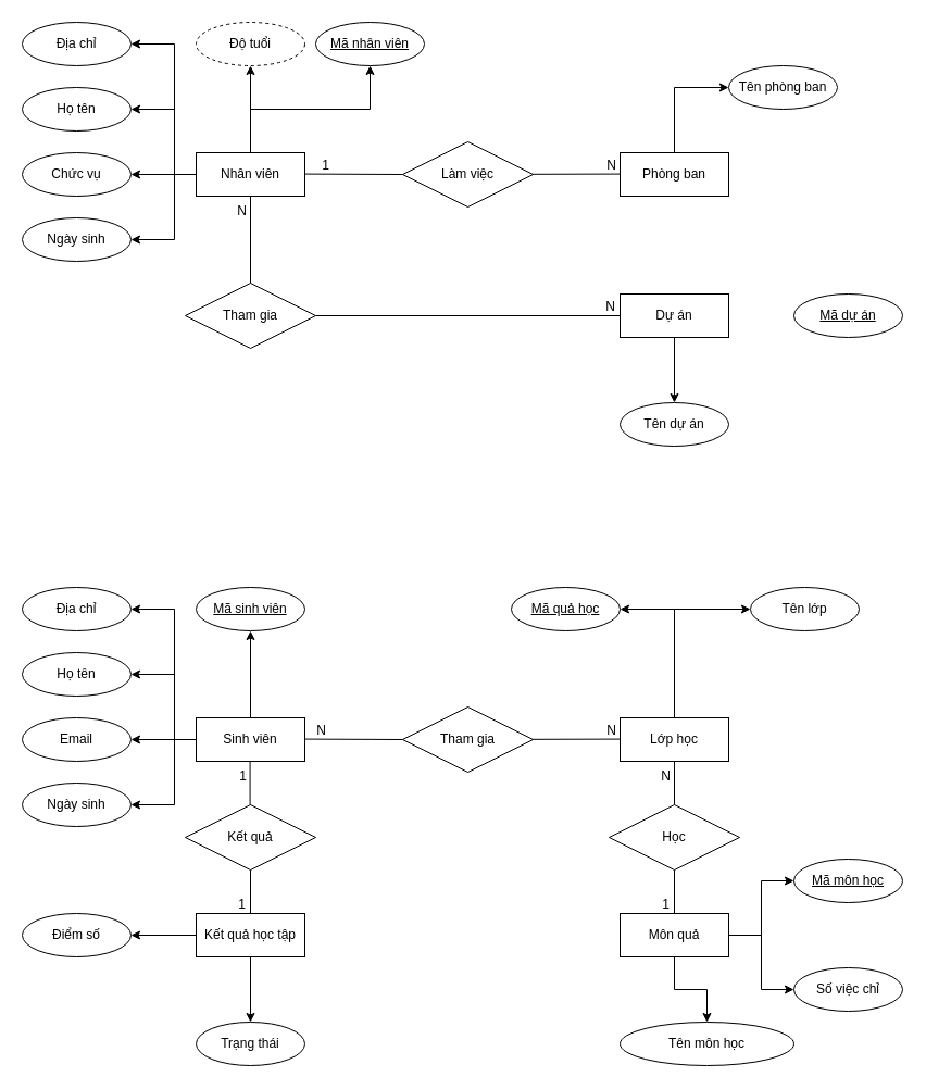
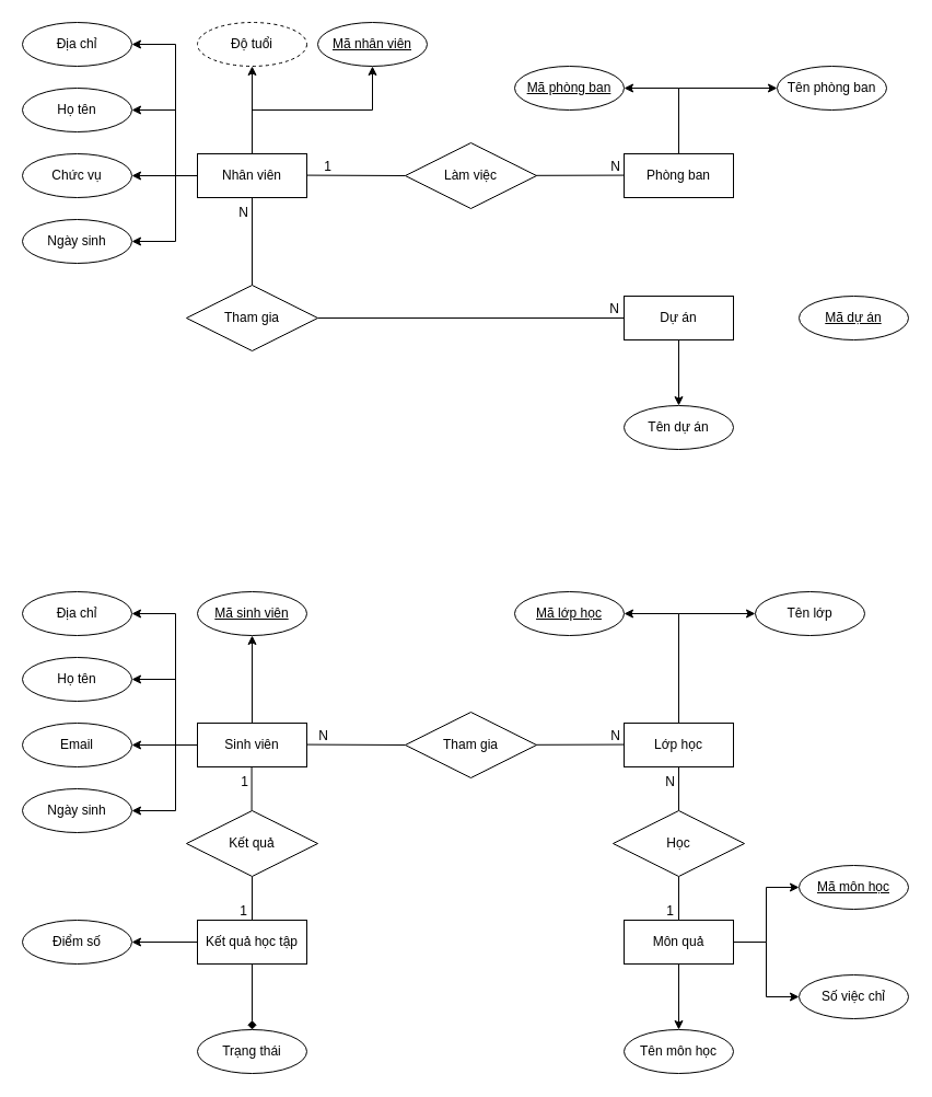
  <mxCell id="0" />
  <mxCell id="1" parent="0" />
  <mxCell id="2" style="edgeStyle=orthogonalEdgeStyle;rounded=0;orthogonalLoop=1;jettySize=auto;html=1;exitX=0;exitY=0.5;exitDx=0;exitDy=0;entryX=1;entryY=0.5;entryDx=0;entryDy=0;" parent="1" source="8" target="20" edge="1"><mxGeometry relative="1" as="geometry" /></mxCell>
  <mxCell id="3" style="edgeStyle=orthogonalEdgeStyle;rounded=0;orthogonalLoop=1;jettySize=auto;html=1;exitX=0;exitY=0;exitDx=0;exitDy=0;entryX=1;entryY=0.5;entryDx=0;entryDy=0;" parent="1" source="8" target="22" edge="1"><mxGeometry relative="1" as="geometry"><Array as="points"><mxPoint x="180" y="160" /><mxPoint x="160" y="160" /><mxPoint x="160" y="100" /></Array></mxGeometry></mxCell>
  <mxCell id="4" style="edgeStyle=orthogonalEdgeStyle;rounded=0;orthogonalLoop=1;jettySize=auto;html=1;exitX=0;exitY=0;exitDx=0;exitDy=0;entryX=1;entryY=0.5;entryDx=0;entryDy=0;" parent="1" source="8" target="21" edge="1"><mxGeometry relative="1" as="geometry"><Array as="points"><mxPoint x="180" y="160" /><mxPoint x="160" y="160" /><mxPoint x="160" y="40" /></Array></mxGeometry></mxCell>
  <mxCell id="5" style="edgeStyle=orthogonalEdgeStyle;rounded=0;orthogonalLoop=1;jettySize=auto;html=1;exitX=0;exitY=0.5;exitDx=0;exitDy=0;entryX=1;entryY=0.5;entryDx=0;entryDy=0;" parent="1" source="8" target="19" edge="1"><mxGeometry relative="1" as="geometry"><Array as="points"><mxPoint x="160" y="160" /><mxPoint x="160" y="220" /></Array></mxGeometry></mxCell>
  <mxCell id="6" style="edgeStyle=orthogonalEdgeStyle;rounded=0;orthogonalLoop=1;jettySize=auto;html=1;exitX=0.5;exitY=0;exitDx=0;exitDy=0;entryX=0.5;entryY=1;entryDx=0;entryDy=0;" parent="1" source="8" target="14" edge="1"><mxGeometry relative="1" as="geometry" /></mxCell>
  <mxCell id="7" style="edgeStyle=orthogonalEdgeStyle;rounded=0;orthogonalLoop=1;jettySize=auto;html=1;exitX=0.5;exitY=0;exitDx=0;exitDy=0;entryX=0.5;entryY=1;entryDx=0;entryDy=0;" parent="1" source="8" target="66" edge="1"><mxGeometry relative="1" as="geometry" /></mxCell>
  <mxCell id="8" value="Nhân viên" style="whiteSpace=wrap;html=1;align=center;" parent="1" vertex="1"><mxGeometry x="180" y="140" width="100" height="40" as="geometry" /></mxCell>
  <mxCell id="9" style="edgeStyle=orthogonalEdgeStyle;rounded=0;orthogonalLoop=1;jettySize=auto;html=1;exitX=0.5;exitY=1;exitDx=0;exitDy=0;entryX=0.5;entryY=0;entryDx=0;entryDy=0;" parent="1" source="10" target="17" edge="1"><mxGeometry relative="1" as="geometry" /></mxCell>
  <mxCell id="10" value="Dự án" style="whiteSpace=wrap;html=1;align=center;" parent="1" vertex="1"><mxGeometry x="570" y="270" width="100" height="40" as="geometry" /></mxCell>
+ <mxCell id="11" style="edgeStyle=orthogonalEdgeStyle;rounded=0;orthogonalLoop=1;jettySize=auto;html=1;exitX=0.5;exitY=0;exitDx=0;exitDy=0;entryX=1;entryY=0.5;entryDx=0;entryDy=0;" parent="1" source="13" target="16" edge="1"><mxGeometry relative="1" as="geometry" /></mxCell>
  <mxCell id="12" style="edgeStyle=orthogonalEdgeStyle;rounded=0;orthogonalLoop=1;jettySize=auto;html=1;exitX=0.5;exitY=0;exitDx=0;exitDy=0;entryX=0;entryY=0.5;entryDx=0;entryDy=0;" parent="1" source="13" target="18" edge="1"><mxGeometry relative="1" as="geometry" /></mxCell>
  <mxCell id="13" value="Phòng ban" style="whiteSpace=wrap;html=1;align=center;" parent="1" vertex="1"><mxGeometry x="570" y="140" width="100" height="40" as="geometry" /></mxCell>
  <mxCell id="14" value="Mã nhân viên" style="ellipse;whiteSpace=wrap;html=1;align=center;fontStyle=4;" parent="1" vertex="1"><mxGeometry x="290" y="20" width="100" height="40" as="geometry" /></mxCell>
  <mxCell id="15" value="Mã dự án" style="ellipse;whiteSpace=wrap;html=1;align=center;fontStyle=4;" parent="1" vertex="1"><mxGeometry x="730" y="270" width="100" height="40" as="geometry" /></mxCell>
+ <mxCell id="16" value="Mã phòng ban" style="ellipse;whiteSpace=wrap;html=1;align=center;fontStyle=4;" parent="1" vertex="1"><mxGeometry x="470" y="60" width="100" height="40" as="geometry" /></mxCell>
  <mxCell id="17" value="Tên dự án" style="ellipse;whiteSpace=wrap;html=1;align=center;" parent="1" vertex="1"><mxGeometry x="570" y="370" width="100" height="40" as="geometry" /></mxCell>
- <mxCell id="18" value="Tên phòng ban" style="ellipse;whiteSpace=wrap;html=1;align=center;" parent="1" vertex="1"><mxGeometry x="670" y="60" width="100" height="40" as="geometry" /></mxCell>
+ <mxCell id="18" value="Tên phòng ban" style="ellipse;whiteSpace=wrap;html=1;align=center;" parent="1" vertex="1"><mxGeometry x="710" y="60" width="100" height="40" as="geometry" /></mxCell>
  <mxCell id="19" value="Ngày sinh" style="ellipse;whiteSpace=wrap;html=1;align=center;" parent="1" vertex="1"><mxGeometry x="20" y="200" width="100" height="40" as="geometry" /></mxCell>
  <mxCell id="20" value="Chức vụ" style="ellipse;whiteSpace=wrap;html=1;align=center;" parent="1" vertex="1"><mxGeometry x="20" y="140" width="100" height="40" as="geometry" /></mxCell>
  <mxCell id="21" value="Địa chỉ" style="ellipse;whiteSpace=wrap;html=1;align=center;" parent="1" vertex="1"><mxGeometry x="20" y="20" width="100" height="40" as="geometry" /></mxCell>
  <mxCell id="22" value="Họ tên" style="ellipse;whiteSpace=wrap;html=1;align=center;" parent="1" vertex="1"><mxGeometry x="20" y="80" width="100" height="40" as="geometry" /></mxCell>
  <mxCell id="23" value="Làm việc" style="shape=rhombus;perimeter=rhombusPerimeter;whiteSpace=wrap;html=1;align=center;" parent="1" vertex="1"><mxGeometry x="370" y="130" width="120" height="60" as="geometry" /></mxCell>
  <mxCell id="24" value="" style="endArrow=none;html=1;rounded=0;entryX=0;entryY=0.5;entryDx=0;entryDy=0;" parent="1" target="23" edge="1"><mxGeometry relative="1" as="geometry"><mxPoint x="280" y="159.58" as="sourcePoint" /><mxPoint x="360" y="159.92" as="targetPoint" /></mxGeometry></mxCell>
  <mxCell id="25" value="1" style="resizable=0;html=1;whiteSpace=wrap;align=right;verticalAlign=bottom;" parent="24" connectable="0" vertex="1"><mxGeometry x="1" relative="1" as="geometry"><mxPoint x="-66" as="offset" /></mxGeometry></mxCell>
  <mxCell id="26" value="" style="endArrow=none;html=1;rounded=0;" parent="1" source="23" edge="1"><mxGeometry relative="1" as="geometry"><mxPoint x="470" y="159.58" as="sourcePoint" /><mxPoint x="570" y="159.58" as="targetPoint" /></mxGeometry></mxCell>
  <mxCell id="27" value="N" style="resizable=0;html=1;whiteSpace=wrap;align=right;verticalAlign=bottom;" parent="26" connectable="0" vertex="1"><mxGeometry x="1" relative="1" as="geometry"><mxPoint x="-2" as="offset" /></mxGeometry></mxCell>
  <mxCell id="28" value="" style="endArrow=none;html=1;rounded=0;entryX=0.5;entryY=1;entryDx=0;entryDy=0;" parent="1" source="32" target="8" edge="1"><mxGeometry relative="1" as="geometry"><mxPoint x="230" y="400" as="sourcePoint" /><mxPoint x="390" y="400" as="targetPoint" /></mxGeometry></mxCell>
  <mxCell id="29" value="N" style="resizable=0;html=1;whiteSpace=wrap;align=right;verticalAlign=bottom;" parent="28" connectable="0" vertex="1"><mxGeometry x="1" relative="1" as="geometry"><mxPoint x="-2" y="22" as="offset" /></mxGeometry></mxCell>
  <mxCell id="30" value="" style="endArrow=none;html=1;rounded=0;exitX=1;exitY=0.5;exitDx=0;exitDy=0;entryX=0;entryY=0.5;entryDx=0;entryDy=0;" parent="1" source="32" target="10" edge="1"><mxGeometry relative="1" as="geometry"><mxPoint x="410" y="430" as="sourcePoint" /><mxPoint x="570" y="430" as="targetPoint" /></mxGeometry></mxCell>
  <mxCell id="31" value="N" style="resizable=0;html=1;whiteSpace=wrap;align=right;verticalAlign=bottom;" parent="30" connectable="0" vertex="1"><mxGeometry x="1" relative="1" as="geometry"><mxPoint x="-3" as="offset" /></mxGeometry></mxCell>
  <mxCell id="32" value="Tham gia" style="shape=rhombus;perimeter=rhombusPerimeter;whiteSpace=wrap;html=1;align=center;" parent="1" vertex="1"><mxGeometry x="170" y="260" width="120" height="60" as="geometry" /></mxCell>
  <mxCell id="33" style="edgeStyle=orthogonalEdgeStyle;rounded=0;orthogonalLoop=1;jettySize=auto;html=1;exitX=0;exitY=0.5;exitDx=0;exitDy=0;entryX=1;entryY=0.5;entryDx=0;entryDy=0;" parent="1" source="38" target="52" edge="1"><mxGeometry relative="1" as="geometry" /></mxCell>
  <mxCell id="34" style="edgeStyle=orthogonalEdgeStyle;rounded=0;orthogonalLoop=1;jettySize=auto;html=1;exitX=0;exitY=0;exitDx=0;exitDy=0;entryX=1;entryY=0.5;entryDx=0;entryDy=0;" parent="1" source="38" target="54" edge="1"><mxGeometry relative="1" as="geometry"><Array as="points"><mxPoint x="180" y="680" /><mxPoint x="160" y="680" /><mxPoint x="160" y="620" /></Array></mxGeometry></mxCell>
  <mxCell id="35" style="edgeStyle=orthogonalEdgeStyle;rounded=0;orthogonalLoop=1;jettySize=auto;html=1;exitX=0;exitY=0;exitDx=0;exitDy=0;entryX=1;entryY=0.5;entryDx=0;entryDy=0;" parent="1" source="38" target="53" edge="1"><mxGeometry relative="1" as="geometry"><Array as="points"><mxPoint x="180" y="680" /><mxPoint x="160" y="680" /><mxPoint x="160" y="560" /></Array></mxGeometry></mxCell>
  <mxCell id="36" style="edgeStyle=orthogonalEdgeStyle;rounded=0;orthogonalLoop=1;jettySize=auto;html=1;exitX=0;exitY=0.5;exitDx=0;exitDy=0;entryX=1;entryY=0.5;entryDx=0;entryDy=0;" parent="1" source="38" target="51" edge="1"><mxGeometry relative="1" as="geometry"><Array as="points"><mxPoint x="160" y="680" /><mxPoint x="160" y="740" /></Array></mxGeometry></mxCell>
  <mxCell id="37" style="edgeStyle=orthogonalEdgeStyle;rounded=0;orthogonalLoop=1;jettySize=auto;html=1;exitX=0.5;exitY=0;exitDx=0;exitDy=0;entryX=0.5;entryY=1;entryDx=0;entryDy=0;" parent="1" source="38" target="46" edge="1"><mxGeometry relative="1" as="geometry" /></mxCell>
  <mxCell id="38" value="Sinh viên" style="whiteSpace=wrap;html=1;align=center;" parent="1" vertex="1"><mxGeometry x="180" y="660" width="100" height="40" as="geometry" /></mxCell>
  <mxCell id="39" style="edgeStyle=orthogonalEdgeStyle;rounded=0;orthogonalLoop=1;jettySize=auto;html=1;exitX=0.5;exitY=1;exitDx=0;exitDy=0;entryX=0.5;entryY=0;entryDx=0;entryDy=0;" parent="1" source="42" target="49" edge="1"><mxGeometry relative="1" as="geometry" /></mxCell>
  <mxCell id="40" style="edgeStyle=orthogonalEdgeStyle;rounded=0;orthogonalLoop=1;jettySize=auto;html=1;exitX=1;exitY=0.5;exitDx=0;exitDy=0;entryX=0;entryY=0.5;entryDx=0;entryDy=0;" parent="1" source="42" target="47" edge="1"><mxGeometry relative="1" as="geometry" /></mxCell>
  <mxCell id="41" style="edgeStyle=orthogonalEdgeStyle;rounded=0;orthogonalLoop=1;jettySize=auto;html=1;exitX=1;exitY=0.5;exitDx=0;exitDy=0;entryX=0;entryY=0.5;entryDx=0;entryDy=0;" parent="1" source="42" target="65" edge="1"><mxGeometry relative="1" as="geometry" /></mxCell>
  <mxCell id="42" value="Môn quả" style="whiteSpace=wrap;html=1;align=center;" parent="1" vertex="1"><mxGeometry x="570" y="840" width="100" height="40" as="geometry" /></mxCell>
  <mxCell id="43" style="edgeStyle=orthogonalEdgeStyle;rounded=0;orthogonalLoop=1;jettySize=auto;html=1;exitX=0.5;exitY=0;exitDx=0;exitDy=0;entryX=0;entryY=0.5;entryDx=0;entryDy=0;" parent="1" source="45" target="50" edge="1"><mxGeometry relative="1" as="geometry" /></mxCell>
  <mxCell id="44" style="edgeStyle=orthogonalEdgeStyle;rounded=0;orthogonalLoop=1;jettySize=auto;html=1;exitX=0.5;exitY=0;exitDx=0;exitDy=0;entryX=1;entryY=0.5;entryDx=0;entryDy=0;" parent="1" source="45" target="48" edge="1"><mxGeometry relative="1" as="geometry" /></mxCell>
  <mxCell id="45" value="Lớp học" style="whiteSpace=wrap;html=1;align=center;" parent="1" vertex="1"><mxGeometry x="570" y="660" width="100" height="40" as="geometry" /></mxCell>
  <mxCell id="46" value="Mã sinh viên" style="ellipse;whiteSpace=wrap;html=1;align=center;fontStyle=4;" parent="1" vertex="1"><mxGeometry x="180" y="540" width="100" height="40" as="geometry" /></mxCell>
  <mxCell id="47" value="Mã môn học" style="ellipse;whiteSpace=wrap;html=1;align=center;fontStyle=4;" parent="1" vertex="1"><mxGeometry x="730" y="790" width="100" height="40" as="geometry" /></mxCell>
- <mxCell id="48" value="Mã quả học" style="ellipse;whiteSpace=wrap;html=1;align=center;fontStyle=4;" parent="1" vertex="1"><mxGeometry x="470" y="540" width="100" height="40" as="geometry" /></mxCell>
- <mxCell id="49" value="Tên môn học" style="ellipse;whiteSpace=wrap;html=1;align=center;" parent="1" vertex="1"><mxGeometry x="570" y="940" width="160" height="40" as="geometry" /></mxCell>
+ <mxCell id="48" value="Mã lớp học" style="ellipse;whiteSpace=wrap;html=1;align=center;fontStyle=4;" parent="1" vertex="1"><mxGeometry x="470" y="540" width="100" height="40" as="geometry" /></mxCell>
+ <mxCell id="49" value="Tên môn học" style="ellipse;whiteSpace=wrap;html=1;align=center;" parent="1" vertex="1"><mxGeometry x="570" y="940" width="100" height="40" as="geometry" /></mxCell>
  <mxCell id="50" value="Tên lớp" style="ellipse;whiteSpace=wrap;html=1;align=center;" parent="1" vertex="1"><mxGeometry x="690" y="540" width="100" height="40" as="geometry" /></mxCell>
  <mxCell id="51" value="Ngày sinh" style="ellipse;whiteSpace=wrap;html=1;align=center;" parent="1" vertex="1"><mxGeometry x="20" y="720" width="100" height="40" as="geometry" /></mxCell>
  <mxCell id="52" value="Email" style="ellipse;whiteSpace=wrap;html=1;align=center;" parent="1" vertex="1"><mxGeometry x="20" y="660" width="100" height="40" as="geometry" /></mxCell>
  <mxCell id="53" value="Địa chỉ" style="ellipse;whiteSpace=wrap;html=1;align=center;" parent="1" vertex="1"><mxGeometry x="20" y="540" width="100" height="40" as="geometry" /></mxCell>
  <mxCell id="54" value="Họ tên" style="ellipse;whiteSpace=wrap;html=1;align=center;" parent="1" vertex="1"><mxGeometry x="20" y="600" width="100" height="40" as="geometry" /></mxCell>
  <mxCell id="55" value="Tham gia" style="shape=rhombus;perimeter=rhombusPerimeter;whiteSpace=wrap;html=1;align=center;" parent="1" vertex="1"><mxGeometry x="370" y="650" width="120" height="60" as="geometry" /></mxCell>
  <mxCell id="56" value="" style="endArrow=none;html=1;rounded=0;entryX=0;entryY=0.5;entryDx=0;entryDy=0;" parent="1" target="55" edge="1"><mxGeometry relative="1" as="geometry"><mxPoint x="280" y="679.58" as="sourcePoint" /><mxPoint x="360" y="679.92" as="targetPoint" /></mxGeometry></mxCell>
  <mxCell id="57" value="N" style="resizable=0;html=1;whiteSpace=wrap;align=right;verticalAlign=bottom;" parent="56" connectable="0" vertex="1"><mxGeometry x="1" relative="1" as="geometry"><mxPoint x="-69" as="offset" /></mxGeometry></mxCell>
  <mxCell id="58" value="" style="endArrow=none;html=1;rounded=0;" parent="1" source="55" edge="1"><mxGeometry relative="1" as="geometry"><mxPoint x="470" y="679.58" as="sourcePoint" /><mxPoint x="570" y="679.58" as="targetPoint" /></mxGeometry></mxCell>
  <mxCell id="59" value="N" style="resizable=0;html=1;whiteSpace=wrap;align=right;verticalAlign=bottom;" parent="58" connectable="0" vertex="1"><mxGeometry x="1" relative="1" as="geometry"><mxPoint x="-2" as="offset" /></mxGeometry></mxCell>
  <mxCell id="60" value="" style="endArrow=none;html=1;rounded=0;entryX=0.5;entryY=1;entryDx=0;entryDy=0;exitX=0.5;exitY=0;exitDx=0;exitDy=0;" parent="1" source="64" target="45" edge="1"><mxGeometry relative="1" as="geometry"><mxPoint x="230" y="920" as="sourcePoint" /><mxPoint x="390" y="920" as="targetPoint" /></mxGeometry></mxCell>
  <mxCell id="61" value="N" style="resizable=0;html=1;whiteSpace=wrap;align=right;verticalAlign=bottom;" parent="60" connectable="0" vertex="1"><mxGeometry x="1" relative="1" as="geometry"><mxPoint x="-2" y="22" as="offset" /></mxGeometry></mxCell>
  <mxCell id="62" value="" style="endArrow=none;html=1;rounded=0;exitX=0.5;exitY=1;exitDx=0;exitDy=0;entryX=0.5;entryY=0;entryDx=0;entryDy=0;" parent="1" source="64" target="42" edge="1"><mxGeometry relative="1" as="geometry"><mxPoint x="410" y="950" as="sourcePoint" /><mxPoint x="570" y="950" as="targetPoint" /></mxGeometry></mxCell>
  <mxCell id="63" value="1" style="resizable=0;html=1;whiteSpace=wrap;align=right;verticalAlign=bottom;" parent="62" connectable="0" vertex="1"><mxGeometry x="1" relative="1" as="geometry"><mxPoint x="-3" as="offset" /></mxGeometry></mxCell>
  <mxCell id="64" value="Học" style="shape=rhombus;perimeter=rhombusPerimeter;whiteSpace=wrap;html=1;align=center;" parent="1" vertex="1"><mxGeometry x="560" y="740" width="120" height="60" as="geometry" /></mxCell>
  <mxCell id="65" value="Số việc chỉ" style="ellipse;whiteSpace=wrap;html=1;align=center;" parent="1" vertex="1"><mxGeometry x="730" y="890" width="100" height="40" as="geometry" /></mxCell>
  <mxCell id="66" value="Độ tuổi" style="ellipse;whiteSpace=wrap;html=1;align=center;dashed=1;" parent="1" vertex="1"><mxGeometry x="180" y="20" width="100" height="40" as="geometry" /></mxCell>
- <mxCell id="67" style="edgeStyle=orthogonalEdgeStyle;rounded=0;orthogonalLoop=1;jettySize=auto;html=1;exitX=0.5;exitY=1;exitDx=0;exitDy=0;entryX=0.5;entryY=0;entryDx=0;entryDy=0;" parent="1" source="69" target="70" edge="1"><mxGeometry relative="1" as="geometry" /></mxCell>
+ <mxCell id="67" style="edgeStyle=orthogonalEdgeStyle;rounded=0;orthogonalLoop=1;jettySize=auto;html=1;exitX=0.5;exitY=1;exitDx=0;exitDy=0;entryX=0.5;entryY=0;entryDx=0;entryDy=0;endArrow=diamond;" parent="1" source="69" target="70" edge="1"><mxGeometry relative="1" as="geometry" /></mxCell>
  <mxCell id="68" style="edgeStyle=orthogonalEdgeStyle;rounded=0;orthogonalLoop=1;jettySize=auto;html=1;exitX=0;exitY=0.5;exitDx=0;exitDy=0;entryX=1;entryY=0.5;entryDx=0;entryDy=0;" parent="1" source="69" target="73" edge="1"><mxGeometry relative="1" as="geometry" /></mxCell>
  <mxCell id="69" value="Kết quả học tập" style="whiteSpace=wrap;html=1;align=center;" parent="1" vertex="1"><mxGeometry x="180" y="840" width="100" height="40" as="geometry" /></mxCell>
  <mxCell id="70" value="Trạng thái" style="ellipse;whiteSpace=wrap;html=1;align=center;" parent="1" vertex="1"><mxGeometry x="180" y="940" width="100" height="40" as="geometry" /></mxCell>
  <mxCell id="71" value="" style="endArrow=none;html=1;rounded=0;exitX=0.5;exitY=1;exitDx=0;exitDy=0;entryX=0.5;entryY=0;entryDx=0;entryDy=0;" parent="1" target="69" edge="1"><mxGeometry relative="1" as="geometry"><mxPoint x="230" y="800" as="sourcePoint" /><mxPoint x="180" y="950" as="targetPoint" /></mxGeometry></mxCell>
  <mxCell id="72" value="1" style="resizable=0;html=1;whiteSpace=wrap;align=right;verticalAlign=bottom;" parent="71" connectable="0" vertex="1"><mxGeometry x="1" relative="1" as="geometry"><mxPoint x="-3" as="offset" /></mxGeometry></mxCell>
  <mxCell id="73" value="Điểm số" style="ellipse;whiteSpace=wrap;html=1;align=center;" parent="1" vertex="1"><mxGeometry x="20" y="840" width="100" height="40" as="geometry" /></mxCell>
  <mxCell id="74" value="Kết quả" style="shape=rhombus;perimeter=rhombusPerimeter;whiteSpace=wrap;html=1;align=center;" parent="1" vertex="1"><mxGeometry x="170" y="740" width="120" height="60" as="geometry" /></mxCell>
  <mxCell id="75" value="" style="endArrow=none;html=1;rounded=0;entryX=0.5;entryY=1;entryDx=0;entryDy=0;exitX=0.5;exitY=0;exitDx=0;exitDy=0;" parent="1" edge="1"><mxGeometry relative="1" as="geometry"><mxPoint x="229.58" y="740" as="sourcePoint" /><mxPoint x="229.58" y="700" as="targetPoint" /></mxGeometry></mxCell>
  <mxCell id="76" value="1" style="resizable=0;html=1;whiteSpace=wrap;align=right;verticalAlign=bottom;" parent="75" connectable="0" vertex="1"><mxGeometry x="1" relative="1" as="geometry"><mxPoint x="-2" y="22" as="offset" /></mxGeometry></mxCell>
